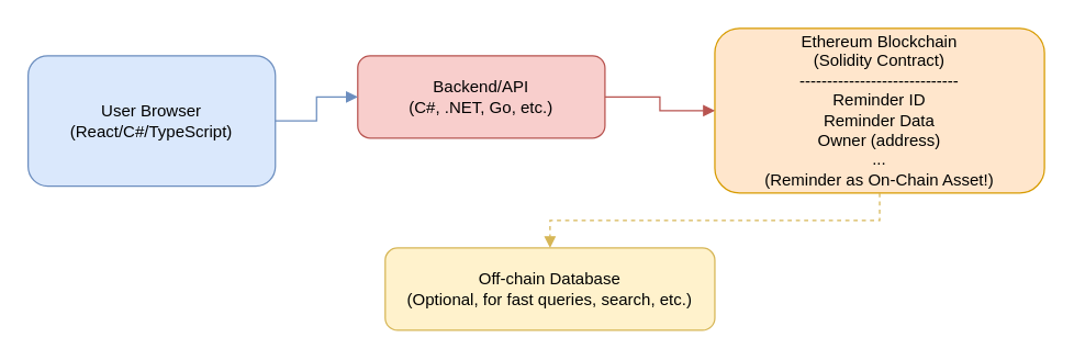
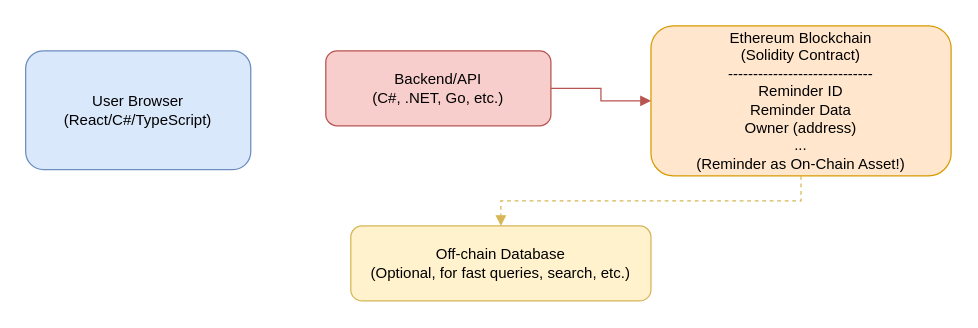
  <mxCell id="0" />
  <mxCell id="1" parent="0" />
  <mxCell id="2" value="User Browser&#10;(React/C#/TypeScript)" style="rounded=1;whiteSpace=wrap;html=1;fillColor=#dae8fc;strokeColor=#6c8ebf;" vertex="1" parent="1"><mxGeometry x="20" y="40" width="180" height="95" as="geometry" /></mxCell>
  <mxCell id="3" value="Backend/API&#10;(C#, .NET, Go, etc.)" style="rounded=1;whiteSpace=wrap;html=1;fillColor=#f8cecc;strokeColor=#b85450;" vertex="1" parent="1"><mxGeometry x="260" y="40" width="180" height="60" as="geometry" /></mxCell>
  <mxCell id="4" value="Ethereum Blockchain&#10;(Solidity Contract)&#10;-----------------------------&#10;Reminder ID&#10;Reminder Data&#10;Owner (address)&#10;...&#10;(Reminder as On-Chain Asset!)" style="rounded=1;whiteSpace=wrap;html=1;fillColor=#ffe6cc;strokeColor=#d79b00;" vertex="1" parent="1"><mxGeometry x="520" y="20" width="240" height="120" as="geometry" /></mxCell>
  <mxCell id="5" value="Off-chain Database&#10;(Optional, for fast queries, search, etc.)" style="rounded=1;whiteSpace=wrap;html=1;fillColor=#fff2cc;strokeColor=#d6b656;" vertex="1" parent="1"><mxGeometry x="280" y="180" width="240" height="60" as="geometry" /></mxCell>
- <mxCell id="6" style="edgeStyle=orthogonalEdgeStyle;rounded=0;orthogonalLoop=1;jettySize=auto;html=1;endArrow=block;strokeColor=#6c8ebf;" edge="1" parent="1" source="2" target="3"><mxGeometry relative="1" as="geometry" /></mxCell>
  <mxCell id="7" style="edgeStyle=orthogonalEdgeStyle;rounded=0;orthogonalLoop=1;jettySize=auto;html=1;endArrow=block;strokeColor=#b85450;" edge="1" parent="1" source="3" target="4"><mxGeometry relative="1" as="geometry" /></mxCell>
  <mxCell id="8" style="edgeStyle=orthogonalEdgeStyle;rounded=0;orthogonalLoop=1;jettySize=auto;html=1;endArrow=block;dashed=1;strokeColor=#d6b656;" edge="1" parent="1" source="4" target="5"><mxGeometry relative="1" as="geometry" /></mxCell>
